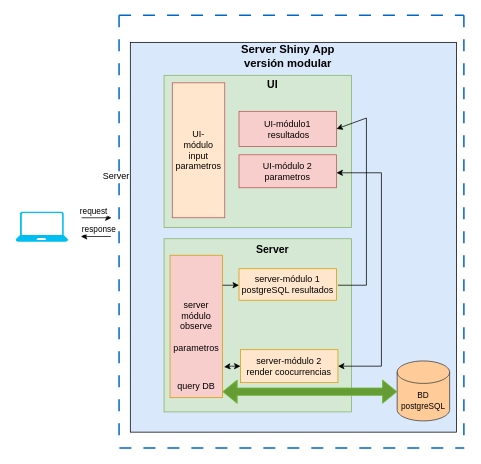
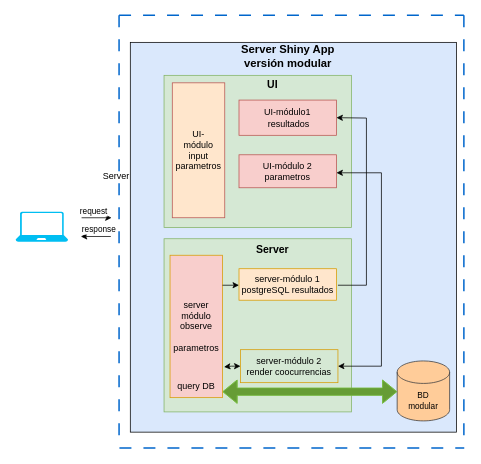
  <mxCell id="0" />
  <mxCell id="1" parent="0" />
  <mxCell id="2" value="" style="rounded=0;whiteSpace=wrap;html=1;fillColor=#dae8fc;" vertex="1" parent="1"><mxGeometry x="173" y="56" width="435" height="520" as="geometry" /></mxCell>
  <mxCell id="3" value="" style="rounded=0;whiteSpace=wrap;html=1;fillColor=#d5e8d4;strokeColor=#82b366;" parent="1" vertex="1"><mxGeometry x="218" y="100" width="250" height="203" as="geometry" /></mxCell>
  <mxCell id="4" value="" style="rounded=0;whiteSpace=wrap;html=1;fillColor=#d5e8d4;strokeColor=#82b366;" parent="1" vertex="1"><mxGeometry x="218" y="318" width="250" height="231" as="geometry" /></mxCell>
  <mxCell id="5" value="" style="verticalLabelPosition=bottom;html=1;verticalAlign=top;align=center;strokeColor=none;fillColor=#00BEF2;shape=mxgraph.azure.laptop;pointerEvents=1;" parent="1" vertex="1"><mxGeometry x="20" y="282" width="70" height="40" as="geometry" /></mxCell>
  <mxCell id="6" value="" style="endArrow=none;dashed=1;html=1;dashPattern=8 8;strokeWidth=2;rounded=0;strokeColor=#0066CC;" parent="1" edge="1"><mxGeometry width="50" height="50" relative="1" as="geometry"><mxPoint x="158.5" y="597" as="sourcePoint" /><mxPoint x="618.5" y="597" as="targetPoint" /></mxGeometry></mxCell>
  <mxCell id="7" value="" style="endArrow=none;dashed=1;html=1;dashPattern=8 8;strokeWidth=2;rounded=0;strokeColor=#0066CC;" parent="1" edge="1"><mxGeometry width="50" height="50" relative="1" as="geometry"><mxPoint x="158" y="20" as="sourcePoint" /><mxPoint x="618" y="20" as="targetPoint" /></mxGeometry></mxCell>
  <mxCell id="8" value="" style="endArrow=none;dashed=1;html=1;dashPattern=8 8;strokeWidth=2;rounded=0;strokeColor=#0066CC;" parent="1" edge="1"><mxGeometry width="50" height="50" relative="1" as="geometry"><mxPoint x="618" y="20" as="sourcePoint" /><mxPoint x="618" y="590" as="targetPoint" /></mxGeometry></mxCell>
  <mxCell id="9" value="" style="endArrow=none;dashed=1;html=1;dashPattern=8 8;strokeWidth=2;rounded=0;strokeColor=#0066CC;" parent="1" edge="1"><mxGeometry width="50" height="50" relative="1" as="geometry"><mxPoint x="158" y="20" as="sourcePoint" /><mxPoint x="158" y="590" as="targetPoint" /></mxGeometry></mxCell>
  <mxCell id="10" value="" style="endArrow=classic;html=1;rounded=0;" parent="1" edge="1"><mxGeometry width="50" height="50" relative="1" as="geometry"><mxPoint x="108" y="290" as="sourcePoint" /><mxPoint x="148" y="290" as="targetPoint" /></mxGeometry></mxCell>
  <mxCell id="11" value="request" style="edgeLabel;html=1;align=center;verticalAlign=middle;resizable=0;points=[];" parent="10" vertex="1" connectable="0"><mxGeometry x="-0.25" y="3" relative="1" as="geometry"><mxPoint y="-6" as="offset" /></mxGeometry></mxCell>
  <mxCell id="12" value="" style="endArrow=classic;html=1;rounded=0;" parent="1" edge="1"><mxGeometry width="50" height="50" relative="1" as="geometry"><mxPoint x="147" y="315" as="sourcePoint" /><mxPoint x="107" y="315" as="targetPoint" /></mxGeometry></mxCell>
  <mxCell id="13" value="response" style="edgeLabel;html=1;align=center;verticalAlign=middle;resizable=0;points=[];" parent="12" vertex="1" connectable="0"><mxGeometry x="-0.15" y="-7" relative="1" as="geometry"><mxPoint y="-3" as="offset" /></mxGeometry></mxCell>
  <mxCell id="14" value="Server" style="text;html=1;align=center;verticalAlign=middle;resizable=0;points=[];autosize=1;strokeColor=none;fillColor=none;" parent="1" vertex="1"><mxGeometry x="124" y="220" width="60" height="30" as="geometry" /></mxCell>
  <mxCell id="15" value="&lt;font style=&quot;font-size: 15px;&quot;&gt;&lt;b&gt;Server Shiny App&lt;br&gt;versión modular&lt;br&gt;&lt;/b&gt;&lt;/font&gt;" style="text;html=1;align=center;verticalAlign=middle;resizable=0;points=[];autosize=1;strokeColor=none;fillColor=none;" parent="1" vertex="1"><mxGeometry x="298" y="49" width="170" height="50" as="geometry" /></mxCell>
- <mxCell id="16" value="&lt;font style=&quot;font-size: 11px;&quot;&gt;BD&lt;br&gt;postgreSQL&lt;/font&gt;" style="shape=cylinder3;whiteSpace=wrap;html=1;boundedLbl=1;backgroundOutline=1;size=15;fillColor=#ffcc99;strokeColor=#36393d;" parent="1" vertex="1"><mxGeometry x="529" y="481" width="70" height="80" as="geometry" /></mxCell>
+ <mxCell id="16" value="&lt;font style=&quot;font-size: 11px;&quot;&gt;BD&lt;br&gt;modular&lt;/font&gt;" style="shape=cylinder3;whiteSpace=wrap;html=1;boundedLbl=1;backgroundOutline=1;size=15;fillColor=#ffcc99;strokeColor=#36393d;" parent="1" vertex="1"><mxGeometry x="529" y="481" width="70" height="80" as="geometry" /></mxCell>
  <mxCell id="17" value="" style="shape=flexArrow;endArrow=classic;startArrow=classic;html=1;rounded=0;strokeColor=#77bb41;fillColor=#669c35;" parent="1" edge="1"><mxGeometry width="100" height="100" relative="1" as="geometry"><mxPoint x="296" y="522" as="sourcePoint" /><mxPoint x="529" y="522" as="targetPoint" /><Array as="points"><mxPoint x="386" y="522" /></Array></mxGeometry></mxCell>
  <mxCell id="18" value="&lt;font style=&quot;font-size: 14px;&quot;&gt;&lt;b&gt;Server&lt;/b&gt;&lt;/font&gt;" style="text;html=1;strokeColor=none;fillColor=none;align=center;verticalAlign=middle;whiteSpace=wrap;rounded=0;" vertex="1" parent="1"><mxGeometry x="333" y="318" width="60" height="30" as="geometry" /></mxCell>
  <mxCell id="19" value="&lt;b&gt;&lt;font style=&quot;font-size: 14px;&quot;&gt;UI&lt;/font&gt;&lt;/b&gt;" style="text;html=1;strokeColor=none;fillColor=none;align=center;verticalAlign=middle;whiteSpace=wrap;rounded=0;" vertex="1" parent="1"><mxGeometry x="333" y="98" width="60" height="30" as="geometry" /></mxCell>
- <mxCell id="20" value="UI-módulo1&lt;br&gt;&amp;nbsp;resultados" style="rounded=0;whiteSpace=wrap;html=1;fillColor=#f8cecc;strokeColor=#b85450;" vertex="1" parent="1"><mxGeometry x="318" y="148" width="130" height="47" as="geometry" /></mxCell>
+ <mxCell id="20" value="UI-módulo1&lt;br&gt;&amp;nbsp;resultados" style="rounded=0;whiteSpace=wrap;html=1;fillColor=#f8cecc;strokeColor=#b85450;" vertex="1" parent="1"><mxGeometry x="318" y="133" width="130" height="47" as="geometry" /></mxCell>
  <mxCell id="21" value="UI-módulo 2&lt;br&gt;parametros" style="rounded=0;whiteSpace=wrap;html=1;fillColor=#f8cecc;strokeColor=#b85450;" vertex="1" parent="1"><mxGeometry x="318" y="206" width="130" height="44" as="geometry" /></mxCell>
  <mxCell id="22" value="server-módulo 1&lt;br&gt;postgreSQL resultados" style="rounded=0;whiteSpace=wrap;html=1;fillColor=#ffe6cc;strokeColor=#d79b00;" vertex="1" parent="1"><mxGeometry x="318" y="358" width="130" height="42" as="geometry" /></mxCell>
- <mxCell id="23" value="server-módulo 2&lt;br&gt;render coocurrencias" style="rounded=0;whiteSpace=wrap;html=1;fillColor=#ffe6cc;strokeColor=#d79b00;" vertex="1" parent="1"><mxGeometry x="320" y="466" width="130" height="44" as="geometry" /></mxCell>
+ <mxCell id="23" value="server-módulo 2&lt;br&gt;render coocurrencias" style="rounded=0;whiteSpace=wrap;html=1;fillColor=#d5e8d4;strokeColor=#d79b00;" vertex="1" parent="1"><mxGeometry x="320" y="466" width="130" height="44" as="geometry" /></mxCell>
  <mxCell id="24" value="" style="endArrow=classic;startArrow=classic;html=1;rounded=0;entryX=1;entryY=0.5;entryDx=0;entryDy=0;" edge="1" parent="1" target="23"><mxGeometry width="50" height="50" relative="1" as="geometry"><mxPoint x="448" y="230" as="sourcePoint" /><mxPoint x="498" y="180" as="targetPoint" /><Array as="points"><mxPoint x="508" y="230" /><mxPoint x="508" y="488" /></Array></mxGeometry></mxCell>
  <mxCell id="25" value="UI-&lt;br&gt;módulo&lt;br&gt;input&lt;br&gt;parametros" style="rounded=0;whiteSpace=wrap;html=1;fillColor=#ffe6cc;strokeColor=#b85450;flipV=0;flipH=0;" vertex="1" parent="1"><mxGeometry x="229" y="110" width="70" height="180" as="geometry" /></mxCell>
  <mxCell id="26" value="server&lt;br&gt;módulo&lt;br&gt;observe&lt;br&gt;&lt;br&gt;parametros" style="rounded=0;whiteSpace=wrap;html=1;fillColor=#f8cecc;strokeColor=#d79b00;" vertex="1" parent="1"><mxGeometry x="226" y="340" width="70" height="190" as="geometry" /></mxCell>
  <mxCell id="27" value="" style="endArrow=classic;html=1;rounded=0;" edge="1" parent="1"><mxGeometry width="50" height="50" relative="1" as="geometry"><mxPoint x="296" y="380" as="sourcePoint" /><mxPoint x="318" y="380" as="targetPoint" /></mxGeometry></mxCell>
  <mxCell id="28" value="" style="endArrow=classic;html=1;rounded=0;entryX=1;entryY=0.5;entryDx=0;entryDy=0;" edge="1" parent="1" target="20"><mxGeometry width="50" height="50" relative="1" as="geometry"><mxPoint x="450" y="380" as="sourcePoint" /><mxPoint x="530" y="260" as="targetPoint" /><Array as="points"><mxPoint x="488" y="380" /><mxPoint x="488" y="157" /></Array></mxGeometry></mxCell>
  <mxCell id="29" value="" style="endArrow=classic;startArrow=classic;html=1;rounded=0;entryX=0;entryY=0.75;entryDx=0;entryDy=0;" edge="1" parent="1"><mxGeometry width="50" height="50" relative="1" as="geometry"><mxPoint x="298" y="489" as="sourcePoint" /><mxPoint x="320" y="488" as="targetPoint" /><Array as="points"><mxPoint x="308" y="488" /></Array></mxGeometry></mxCell>
  <mxCell id="30" value="query DB" style="text;html=1;strokeColor=none;fillColor=none;align=center;verticalAlign=middle;whiteSpace=wrap;rounded=0;" vertex="1" parent="1"><mxGeometry x="231" y="500" width="60" height="30" as="geometry" /></mxCell>
